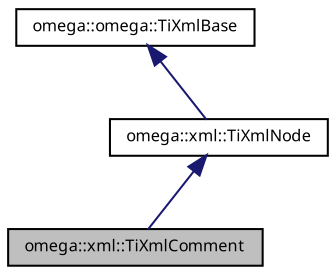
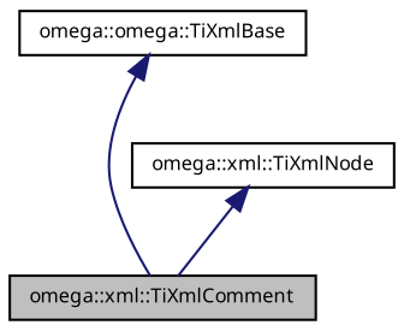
  digraph {
    node [color=black fontname="FreeSans.ttf" fontsize=8 shape=record]
    edge [color=midnightblue dir=back fontname="FreeSans.ttf" fontsize=8 labelfontname="FreeSans.ttf" labelfontsize=8 style=solid]
    n1 [fillcolor=grey75 fontcolor=black height=0.2 label="omega::xml::TiXmlComment" style=filled width=0.4]
    n2 [height=0.2 label="omega::xml::TiXmlNode" width=0.4]
    n3 [height=0.2 label="omega::omega::TiXmlBase" width=0.4]
    n2 -> n1
-   n3 -> n2
+   n3 -> n1
  }
